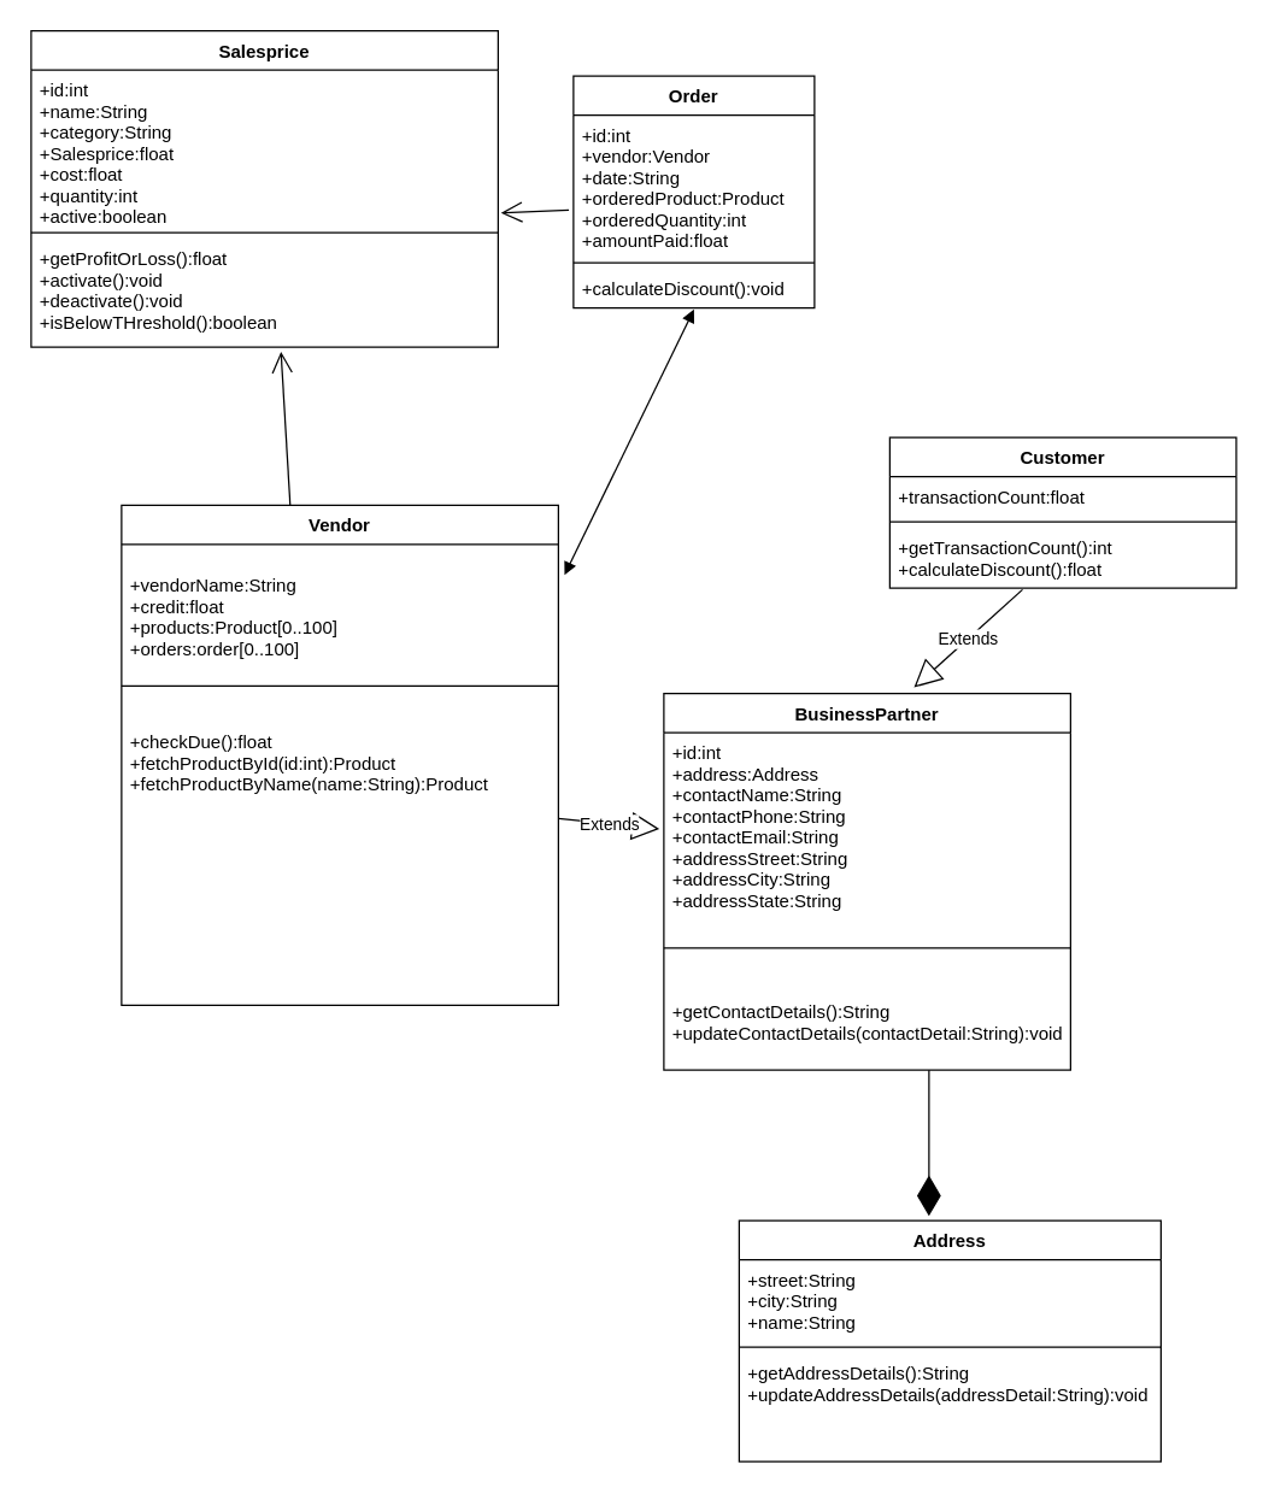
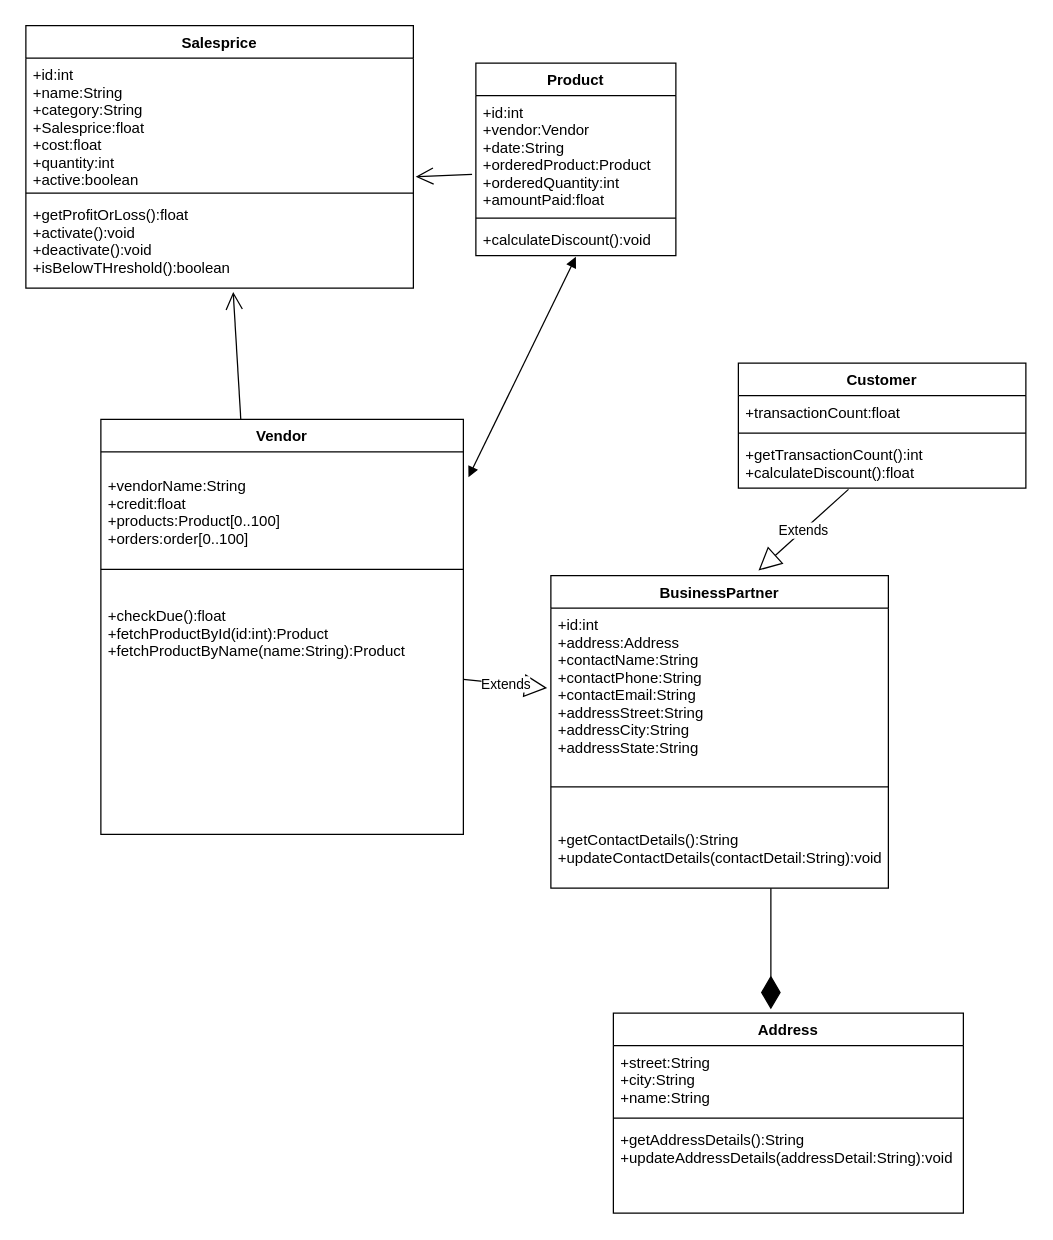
  <mxCell id="0" />
  <mxCell id="1" parent="0" />
  <mxCell id="2" value="Salesprice" style="swimlane;fontStyle=1;align=center;verticalAlign=top;childLayout=stackLayout;horizontal=1;startSize=26;horizontalStack=0;resizeParent=1;resizeParentMax=0;resizeLast=0;collapsible=1;marginBottom=0;" parent="1" vertex="1"><mxGeometry y="20" width="310" height="210" as="geometry" x="20" /></mxCell>
  <mxCell id="3" value="+id:int&#10;+name:String&#10;+category:String&#10;+Salesprice:float&#10;+cost:float&#10;+quantity:int&#10;+active:boolean" style="text;strokeColor=none;fillColor=none;align=left;verticalAlign=top;spacingLeft=4;spacingRight=4;overflow=hidden;rotatable=0;points=[[0,0.5],[1,0.5]];portConstraint=eastwest;" parent="2" vertex="1"><mxGeometry y="26" width="310" height="104" as="geometry" /></mxCell>
  <mxCell id="4" value="" style="line;strokeWidth=1;fillColor=none;align=left;verticalAlign=middle;spacingTop=-1;spacingLeft=3;spacingRight=3;rotatable=0;labelPosition=right;points=[];portConstraint=eastwest;" parent="2" vertex="1"><mxGeometry y="130" width="310" height="8" as="geometry" /></mxCell>
  <mxCell id="5" value="+getProfitOrLoss():float&#10;+activate():void&#10;+deactivate():void&#10;+isBelowTHreshold():boolean" style="text;strokeColor=none;fillColor=none;align=left;verticalAlign=top;spacingLeft=4;spacingRight=4;overflow=hidden;rotatable=0;points=[[0,0.5],[1,0.5]];portConstraint=eastwest;" parent="2" vertex="1"><mxGeometry y="138" width="310" height="72" as="geometry" /></mxCell>
- <mxCell id="6" value="Order" style="swimlane;fontStyle=1;align=center;verticalAlign=top;childLayout=stackLayout;horizontal=1;startSize=26;horizontalStack=0;resizeParent=1;resizeParentMax=0;resizeLast=0;collapsible=1;marginBottom=0;" parent="1" vertex="1"><mxGeometry x="380" y="50" width="160" height="154" as="geometry" /></mxCell>
+ <mxCell id="6" value="Product" style="swimlane;fontStyle=1;align=center;verticalAlign=top;childLayout=stackLayout;horizontal=1;startSize=26;horizontalStack=0;resizeParent=1;resizeParentMax=0;resizeLast=0;collapsible=1;marginBottom=0;" parent="1" vertex="1"><mxGeometry x="380" y="50" width="160" height="154" as="geometry" /></mxCell>
  <mxCell id="7" value="+id:int&#10;+vendor:Vendor&#10;+date:String&#10;+orderedProduct:Product&#10;+orderedQuantity:int&#10;+amountPaid:float" style="text;strokeColor=none;fillColor=none;align=left;verticalAlign=top;spacingLeft=4;spacingRight=4;overflow=hidden;rotatable=0;points=[[0,0.5],[1,0.5]];portConstraint=eastwest;" parent="6" vertex="1"><mxGeometry y="26" width="160" height="94" as="geometry" /></mxCell>
  <mxCell id="8" value="" style="line;strokeWidth=1;fillColor=none;align=left;verticalAlign=middle;spacingTop=-1;spacingLeft=3;spacingRight=3;rotatable=0;labelPosition=right;points=[];portConstraint=eastwest;" parent="6" vertex="1"><mxGeometry y="120" width="160" height="8" as="geometry" /></mxCell>
  <mxCell id="9" value="+calculateDiscount():void" style="text;strokeColor=none;fillColor=none;align=left;verticalAlign=top;spacingLeft=4;spacingRight=4;overflow=hidden;rotatable=0;points=[[0,0.5],[1,0.5]];portConstraint=eastwest;" parent="6" vertex="1"><mxGeometry y="128" width="160" height="26" as="geometry" /></mxCell>
  <mxCell id="10" value="Vendor" style="swimlane;fontStyle=1;align=center;verticalAlign=top;childLayout=stackLayout;horizontal=1;startSize=26;horizontalStack=0;resizeParent=1;resizeParentMax=0;resizeLast=0;collapsible=1;marginBottom=0;" parent="1" vertex="1"><mxGeometry x="80" y="335" width="290" height="332" as="geometry" /></mxCell>
  <mxCell id="11" value="&#10;+vendorName:String&#10;+credit:float&#10;+products:Product[0..100]&#10;+orders:order[0..100]&#10;" style="text;strokeColor=none;fillColor=none;align=left;verticalAlign=top;spacingLeft=4;spacingRight=4;overflow=hidden;rotatable=0;points=[[0,0.5],[1,0.5]];portConstraint=eastwest;" parent="10" vertex="1"><mxGeometry y="26" width="290" height="84" as="geometry" /></mxCell>
  <mxCell id="12" value="" style="line;strokeWidth=1;fillColor=none;align=left;verticalAlign=middle;spacingTop=-1;spacingLeft=3;spacingRight=3;rotatable=0;labelPosition=right;points=[];portConstraint=eastwest;" parent="10" vertex="1"><mxGeometry y="110" width="290" height="20" as="geometry" /></mxCell>
  <mxCell id="13" value="&#10;+checkDue():float&#10;+fetchProductById(id:int):Product&#10;+fetchProductByName(name:String):Product" style="text;strokeColor=none;fillColor=none;align=left;verticalAlign=top;spacingLeft=4;spacingRight=4;overflow=hidden;rotatable=0;points=[[0,0.5],[1,0.5]];portConstraint=eastwest;" parent="10" vertex="1"><mxGeometry y="130" width="290" height="202" as="geometry" /></mxCell>
  <mxCell id="14" value="" style="endArrow=open;endFill=1;endSize=12;html=1;rounded=0;entryX=1.006;entryY=0.913;entryDx=0;entryDy=0;entryPerimeter=0;exitX=-0.019;exitY=0.67;exitDx=0;exitDy=0;exitPerimeter=0;" parent="1" source="7" target="3" edge="1"><mxGeometry width="160" relative="1" as="geometry"><mxPoint x="370" y="110" as="sourcePoint" /><mxPoint x="380" y="140" as="targetPoint" /></mxGeometry></mxCell>
  <mxCell id="15" value="" style="endArrow=open;endFill=1;endSize=12;html=1;rounded=0;entryX=0.535;entryY=1.042;entryDx=0;entryDy=0;entryPerimeter=0;exitX=0.386;exitY=0;exitDx=0;exitDy=0;exitPerimeter=0;" parent="1" source="10" target="5" edge="1"><mxGeometry width="160" relative="1" as="geometry"><mxPoint x="130" y="310" as="sourcePoint" /><mxPoint x="290" y="310" as="targetPoint" /></mxGeometry></mxCell>
  <mxCell id="16" value="" style="endArrow=block;startArrow=block;endFill=1;startFill=1;html=1;rounded=0;exitX=1.014;exitY=0.241;exitDx=0;exitDy=0;exitPerimeter=0;entryX=0.5;entryY=1.038;entryDx=0;entryDy=0;entryPerimeter=0;" parent="1" source="11" target="9" edge="1"><mxGeometry width="160" relative="1" as="geometry"><mxPoint x="440" y="330" as="sourcePoint" /><mxPoint x="600" y="330" as="targetPoint" /></mxGeometry></mxCell>
  <mxCell id="17" value="BusinessPartner" style="swimlane;fontStyle=1;align=center;verticalAlign=top;childLayout=stackLayout;horizontal=1;startSize=26;horizontalStack=0;resizeParent=1;resizeParentMax=0;resizeLast=0;collapsible=1;marginBottom=0;" parent="1" vertex="1"><mxGeometry x="440" y="460" width="270" height="250" as="geometry" /></mxCell>
  <mxCell id="18" value="+id:int&#10;+address:Address&#10;+contactName:String&#10;+contactPhone:String&#10;+contactEmail:String&#10;+addressStreet:String&#10;+addressCity:String&#10;+addressState:String" style="text;strokeColor=none;fillColor=none;align=left;verticalAlign=top;spacingLeft=4;spacingRight=4;overflow=hidden;rotatable=0;points=[[0,0.5],[1,0.5]];portConstraint=eastwest;" parent="17" vertex="1"><mxGeometry y="26" width="270" height="114" as="geometry" /></mxCell>
  <mxCell id="19" value="" style="line;strokeWidth=1;fillColor=none;align=left;verticalAlign=middle;spacingTop=-1;spacingLeft=3;spacingRight=3;rotatable=0;labelPosition=right;points=[];portConstraint=eastwest;" parent="17" vertex="1"><mxGeometry y="140" width="270" height="58" as="geometry" /></mxCell>
  <mxCell id="20" value="+getContactDetails():String&#10;+updateContactDetails(contactDetail:String):void&#10;" style="text;strokeColor=none;fillColor=none;align=left;verticalAlign=top;spacingLeft=4;spacingRight=4;overflow=hidden;rotatable=0;points=[[0,0.5],[1,0.5]];portConstraint=eastwest;" parent="17" vertex="1"><mxGeometry y="198" width="270" height="52" as="geometry" /></mxCell>
  <mxCell id="21" value="Extends" style="endArrow=block;endSize=16;endFill=0;html=1;rounded=0;entryX=-0.011;entryY=0.561;entryDx=0;entryDy=0;entryPerimeter=0;" parent="1" target="18" edge="1"><mxGeometry width="160" relative="1" as="geometry"><mxPoint x="370" y="543" as="sourcePoint" /><mxPoint x="340" y="510" as="targetPoint" /></mxGeometry></mxCell>
  <mxCell id="22" value="Customer" style="swimlane;fontStyle=1;align=center;verticalAlign=top;childLayout=stackLayout;horizontal=1;startSize=26;horizontalStack=0;resizeParent=1;resizeParentMax=0;resizeLast=0;collapsible=1;marginBottom=0;" parent="1" vertex="1"><mxGeometry x="590" y="290" width="230" height="100" as="geometry" /></mxCell>
  <mxCell id="23" value="+transactionCount:float" style="text;strokeColor=none;fillColor=none;align=left;verticalAlign=top;spacingLeft=4;spacingRight=4;overflow=hidden;rotatable=0;points=[[0,0.5],[1,0.5]];portConstraint=eastwest;" parent="22" vertex="1"><mxGeometry y="26" width="230" height="26" as="geometry" /></mxCell>
  <mxCell id="24" value="" style="line;strokeWidth=1;fillColor=none;align=left;verticalAlign=middle;spacingTop=-1;spacingLeft=3;spacingRight=3;rotatable=0;labelPosition=right;points=[];portConstraint=eastwest;" parent="22" vertex="1"><mxGeometry y="52" width="230" height="8" as="geometry" /></mxCell>
  <mxCell id="25" value="+getTransactionCount():int&#10;+calculateDiscount():float" style="text;strokeColor=none;fillColor=none;align=left;verticalAlign=top;spacingLeft=4;spacingRight=4;overflow=hidden;rotatable=0;points=[[0,0.5],[1,0.5]];portConstraint=eastwest;" parent="22" vertex="1"><mxGeometry y="60" width="230" height="40" as="geometry" /></mxCell>
  <mxCell id="26" value="Extends" style="endArrow=block;endSize=16;endFill=0;html=1;rounded=0;exitX=0.383;exitY=1.025;exitDx=0;exitDy=0;exitPerimeter=0;entryX=0.615;entryY=-0.016;entryDx=0;entryDy=0;entryPerimeter=0;" parent="1" source="25" target="17" edge="1"><mxGeometry width="160" relative="1" as="geometry"><mxPoint x="590" y="340" as="sourcePoint" /><mxPoint x="660" y="430" as="targetPoint" /></mxGeometry></mxCell>
  <mxCell id="27" value="Address" style="swimlane;fontStyle=1;align=center;verticalAlign=top;childLayout=stackLayout;horizontal=1;startSize=26;horizontalStack=0;resizeParent=1;resizeParentMax=0;resizeLast=0;collapsible=1;marginBottom=0;" parent="1" vertex="1"><mxGeometry x="490" y="810" width="280" height="160" as="geometry" /></mxCell>
  <mxCell id="28" value="+street:String&#10;+city:String&#10;+name:String" style="text;strokeColor=none;fillColor=none;align=left;verticalAlign=top;spacingLeft=4;spacingRight=4;overflow=hidden;rotatable=0;points=[[0,0.5],[1,0.5]];portConstraint=eastwest;" parent="27" vertex="1"><mxGeometry y="26" width="280" height="54" as="geometry" /></mxCell>
  <mxCell id="29" value="" style="line;strokeWidth=1;fillColor=none;align=left;verticalAlign=middle;spacingTop=-1;spacingLeft=3;spacingRight=3;rotatable=0;labelPosition=right;points=[];portConstraint=eastwest;" parent="27" vertex="1"><mxGeometry y="80" width="280" height="8" as="geometry" /></mxCell>
  <mxCell id="30" value="+getAddressDetails():String&#10;+updateAddressDetails(addressDetail:String):void" style="text;strokeColor=none;fillColor=none;align=left;verticalAlign=top;spacingLeft=4;spacingRight=4;overflow=hidden;rotatable=0;points=[[0,0.5],[1,0.5]];portConstraint=eastwest;" parent="27" vertex="1"><mxGeometry y="88" width="280" height="72" as="geometry" /></mxCell>
  <mxCell id="31" value="" style="endArrow=diamondThin;endFill=1;endSize=24;html=1;rounded=0;entryX=0.45;entryY=-0.019;entryDx=0;entryDy=0;entryPerimeter=0;" parent="1" target="27" edge="1"><mxGeometry width="160" relative="1" as="geometry"><mxPoint x="616" y="710" as="sourcePoint" /><mxPoint x="620" y="790" as="targetPoint" /></mxGeometry></mxCell>
